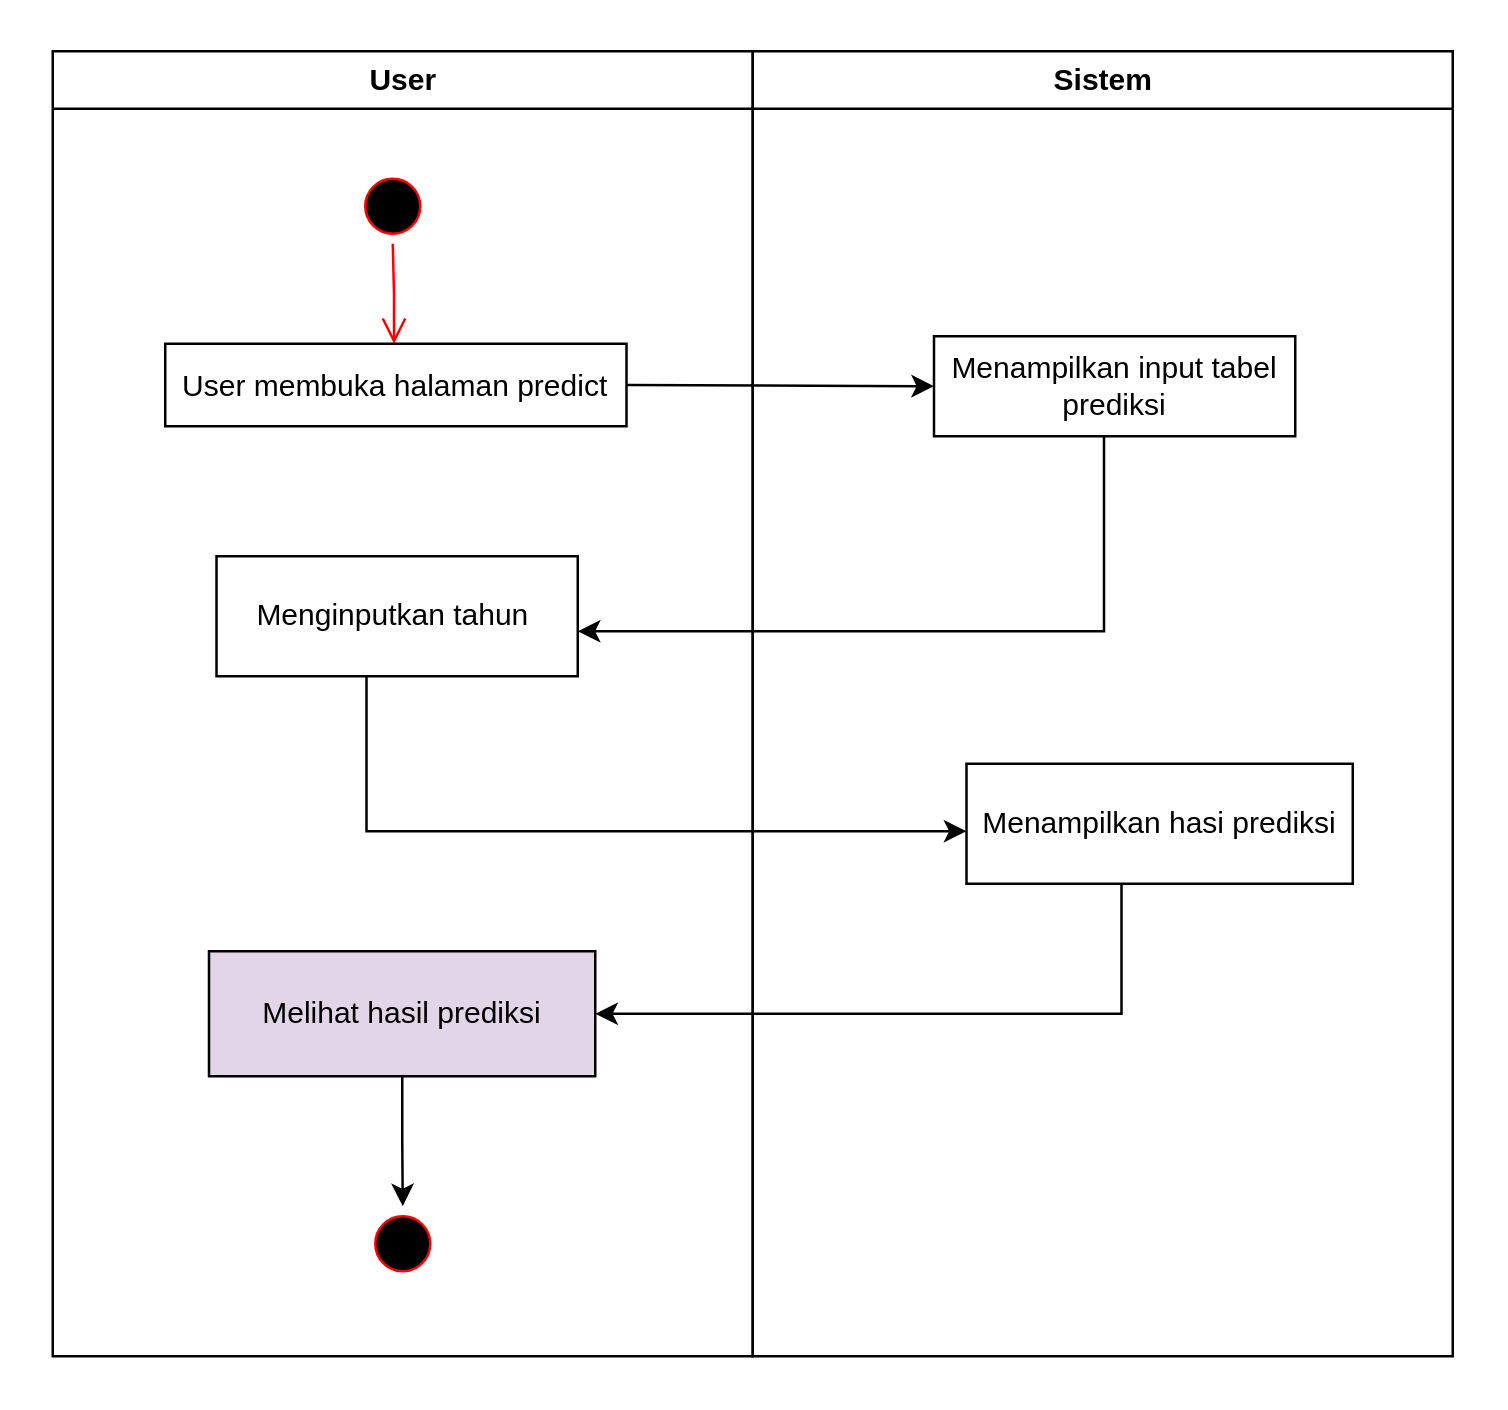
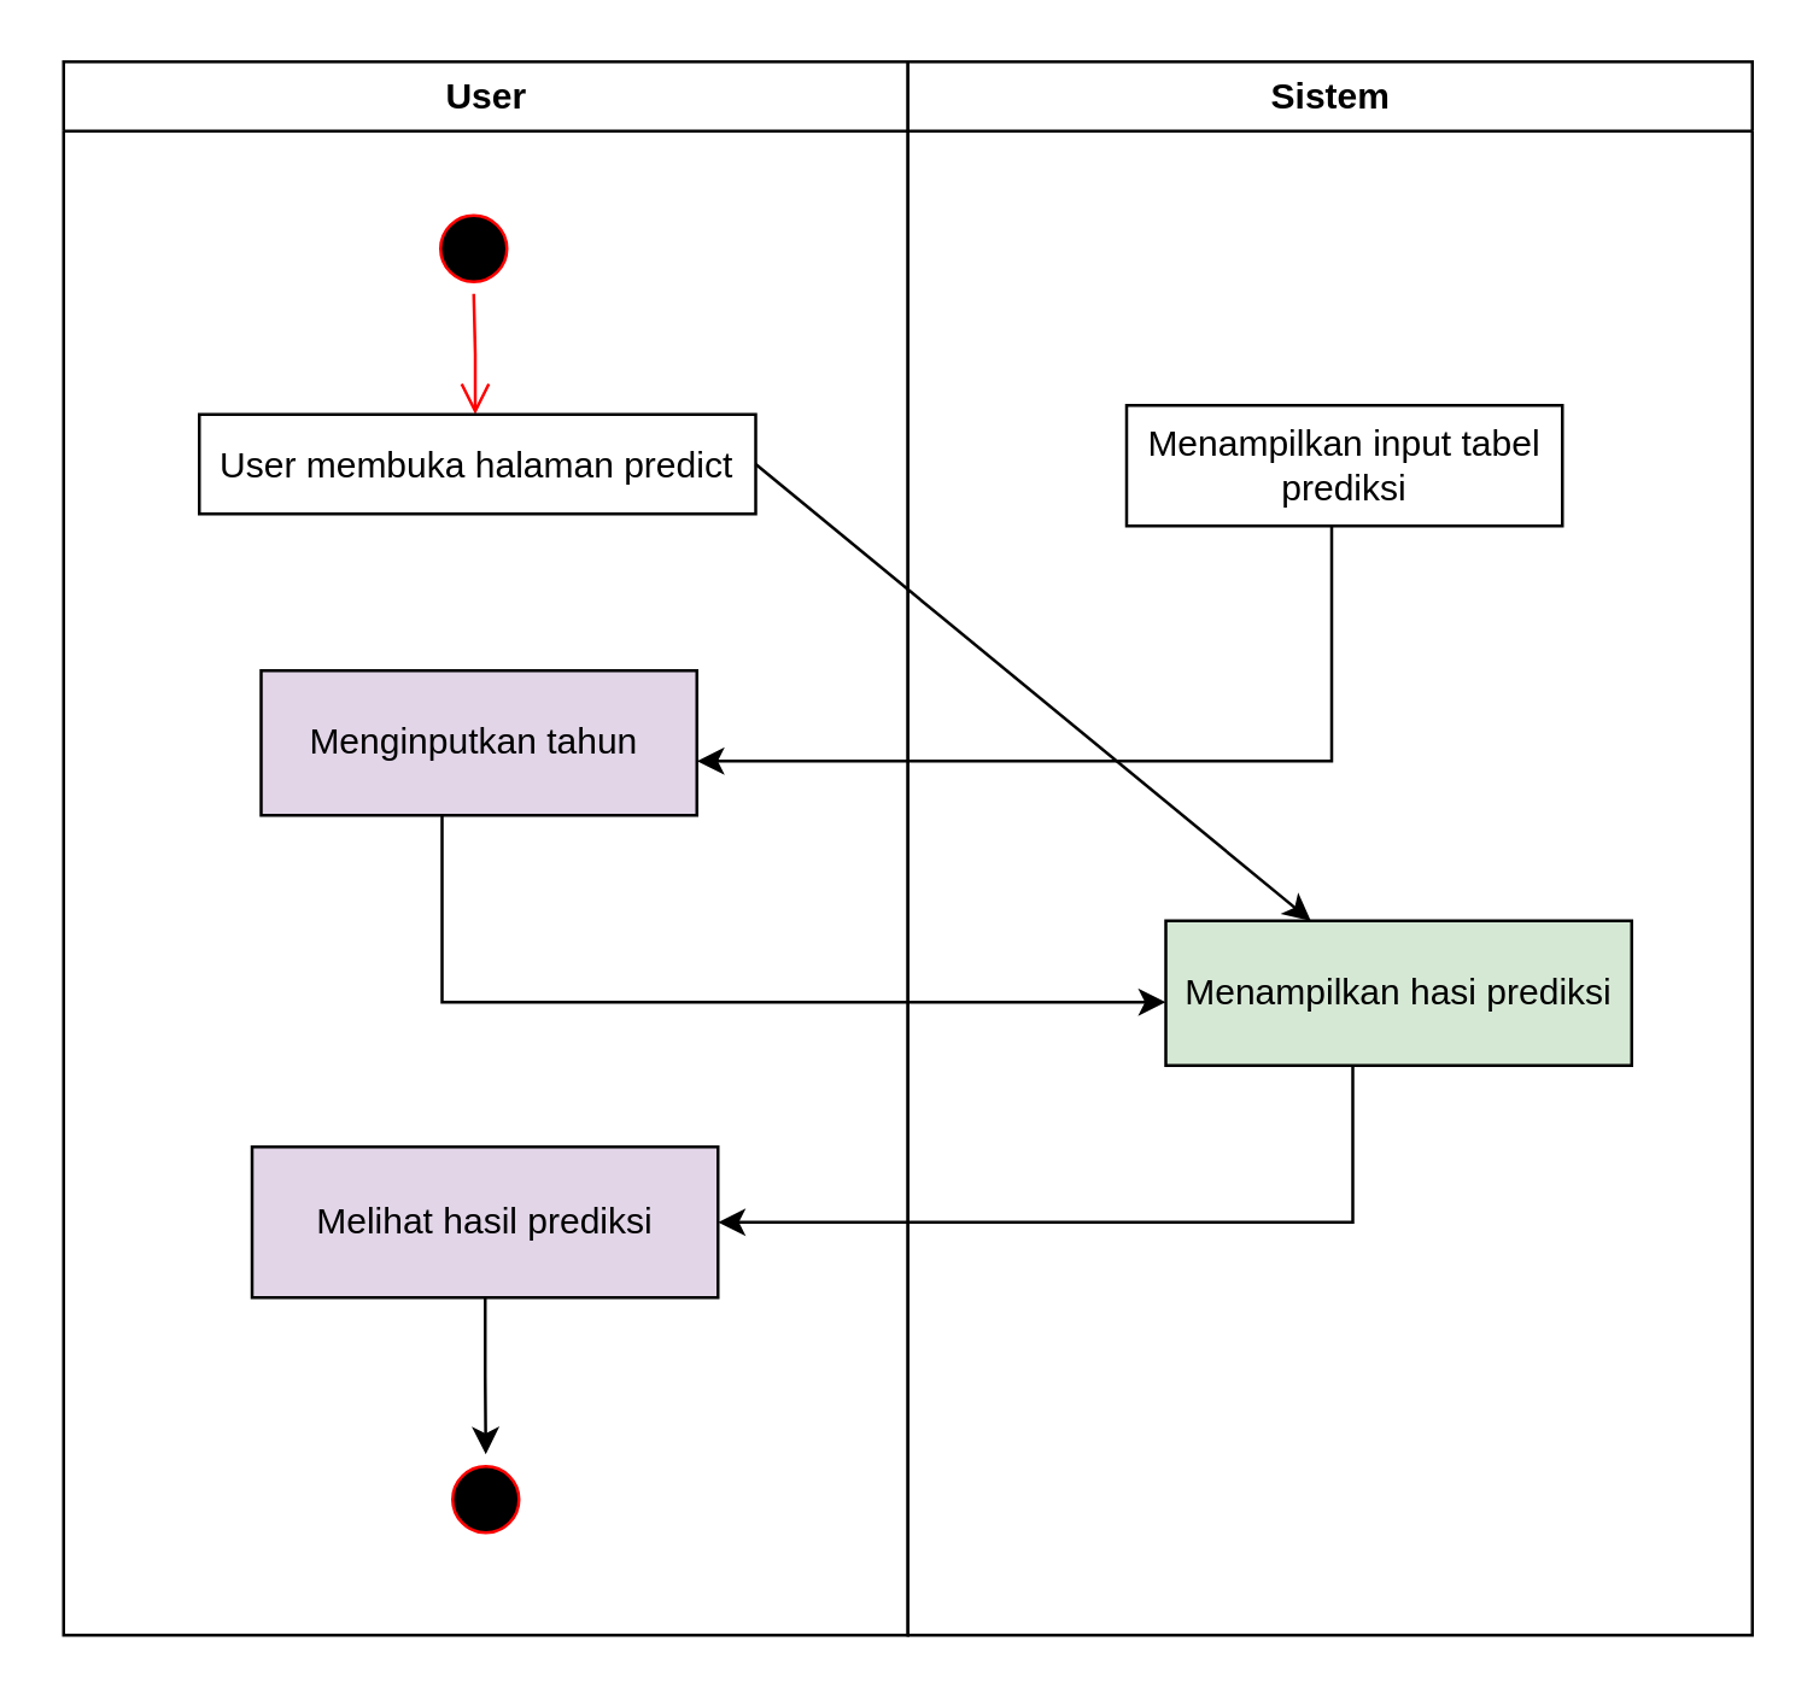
  <mxCell id="0" />
  <mxCell id="1" parent="0" />
  <mxCell id="2" value="User" style="swimlane;whiteSpace=wrap" parent="1" vertex="1"><mxGeometry x="20.5" y="20" width="280" height="522" as="geometry" /></mxCell>
  <mxCell id="3" value="" style="ellipse;shape=startState;fillColor=#000000;strokeColor=#ff0000;" parent="2" vertex="1"><mxGeometry x="121" y="47" width="30" height="30" as="geometry" /></mxCell>
  <mxCell id="4" value="" style="edgeStyle=elbowEdgeStyle;elbow=horizontal;verticalAlign=bottom;endArrow=open;endSize=8;strokeColor=#FF0000;endFill=1;rounded=0" parent="2" source="3" target="5" edge="1"><mxGeometry x="100" y="40" as="geometry"><mxPoint x="115" y="110" as="targetPoint" /></mxGeometry></mxCell>
  <mxCell id="5" value="User membuka halaman predict" style="" parent="2" vertex="1"><mxGeometry x="45" y="117" width="184.5" height="33" as="geometry" /></mxCell>
- <mxCell id="6" value="Menginputkan tahun&amp;nbsp;" style="rounded=0;whiteSpace=wrap;html=1;" parent="2" vertex="1"><mxGeometry x="65.5" y="202" width="144.5" height="48" as="geometry" /></mxCell>
+ <mxCell id="6" value="Menginputkan tahun&amp;nbsp;" style="rounded=0;whiteSpace=wrap;html=1;fillColor=#e1d5e7;" parent="2" vertex="1"><mxGeometry x="65.5" y="202" width="144.5" height="48" as="geometry" /></mxCell>
  <mxCell id="7" style="edgeStyle=orthogonalEdgeStyle;rounded=0;orthogonalLoop=1;jettySize=auto;html=1;entryX=0.5;entryY=0;entryDx=0;entryDy=0;" parent="2" source="8" target="9" edge="1"><mxGeometry relative="1" as="geometry" /></mxCell>
  <mxCell id="8" value="Melihat hasil prediksi" style="rounded=0;whiteSpace=wrap;html=1;fillColor=#e1d5e7;" parent="2" vertex="1"><mxGeometry x="62.5" y="360" width="154.5" height="50" as="geometry" /></mxCell>
  <mxCell id="9" value="" style="ellipse;shape=startState;fillColor=#000000;strokeColor=#ff0000;" parent="2" vertex="1"><mxGeometry x="125" y="462" width="30" height="30" as="geometry" /></mxCell>
  <mxCell id="10" value="Sistem" style="swimlane;whiteSpace=wrap" parent="1" vertex="1"><mxGeometry x="300.5" y="20" width="280" height="522" as="geometry" /></mxCell>
  <mxCell id="11" value="Menampilkan input tabel prediksi" style="rounded=0;whiteSpace=wrap;html=1;" parent="10" vertex="1"><mxGeometry x="72.5" y="114" width="144.5" height="40" as="geometry" /></mxCell>
- <mxCell id="12" value="Menampilkan hasi prediksi" style="rounded=0;whiteSpace=wrap;html=1;" parent="10" vertex="1"><mxGeometry x="85.5" y="285" width="154.5" height="48" as="geometry" /></mxCell>
- <mxCell id="13" value="" style="endArrow=classic;html=1;rounded=0;entryX=0;entryY=0.5;entryDx=0;entryDy=0;exitX=1;exitY=0.5;exitDx=0;exitDy=0;" parent="1" source="5" target="11" edge="1"><mxGeometry width="50" height="50" relative="1" as="geometry"><mxPoint x="216" y="192" as="sourcePoint" /><mxPoint x="266" y="142" as="targetPoint" /></mxGeometry></mxCell>
+ <mxCell id="12" value="Menampilkan hasi prediksi" style="rounded=0;whiteSpace=wrap;html=1;fillColor=#d5e8d4;" parent="10" vertex="1"><mxGeometry x="85.5" y="285" width="154.5" height="48" as="geometry" /></mxCell>
+ <mxCell id="13" value="" style="endArrow=classic;html=1;rounded=0;exitX=1;exitY=0.5;exitDx=0;exitDy=0;" parent="1" source="5" target="12" edge="1"><mxGeometry width="50" height="50" relative="1" as="geometry"><mxPoint x="216" y="192" as="sourcePoint" /><mxPoint x="266" y="142" as="targetPoint" /></mxGeometry></mxCell>
  <mxCell id="14" style="edgeStyle=orthogonalEdgeStyle;rounded=0;orthogonalLoop=1;jettySize=auto;html=1;" parent="1" source="11" target="6" edge="1"><mxGeometry relative="1" as="geometry"><Array as="points"><mxPoint x="441" y="252" /></Array></mxGeometry></mxCell>
  <mxCell id="15" style="edgeStyle=orthogonalEdgeStyle;rounded=0;orthogonalLoop=1;jettySize=auto;html=1;" parent="1" source="6" edge="1"><mxGeometry relative="1" as="geometry"><mxPoint x="386" y="332" as="targetPoint" /><Array as="points"><mxPoint x="146" y="332" /></Array></mxGeometry></mxCell>
  <mxCell id="16" style="edgeStyle=orthogonalEdgeStyle;rounded=0;orthogonalLoop=1;jettySize=auto;html=1;entryX=1;entryY=0.5;entryDx=0;entryDy=0;" parent="1" source="12" target="8" edge="1"><mxGeometry relative="1" as="geometry"><Array as="points"><mxPoint x="448" y="405" /></Array></mxGeometry></mxCell>
